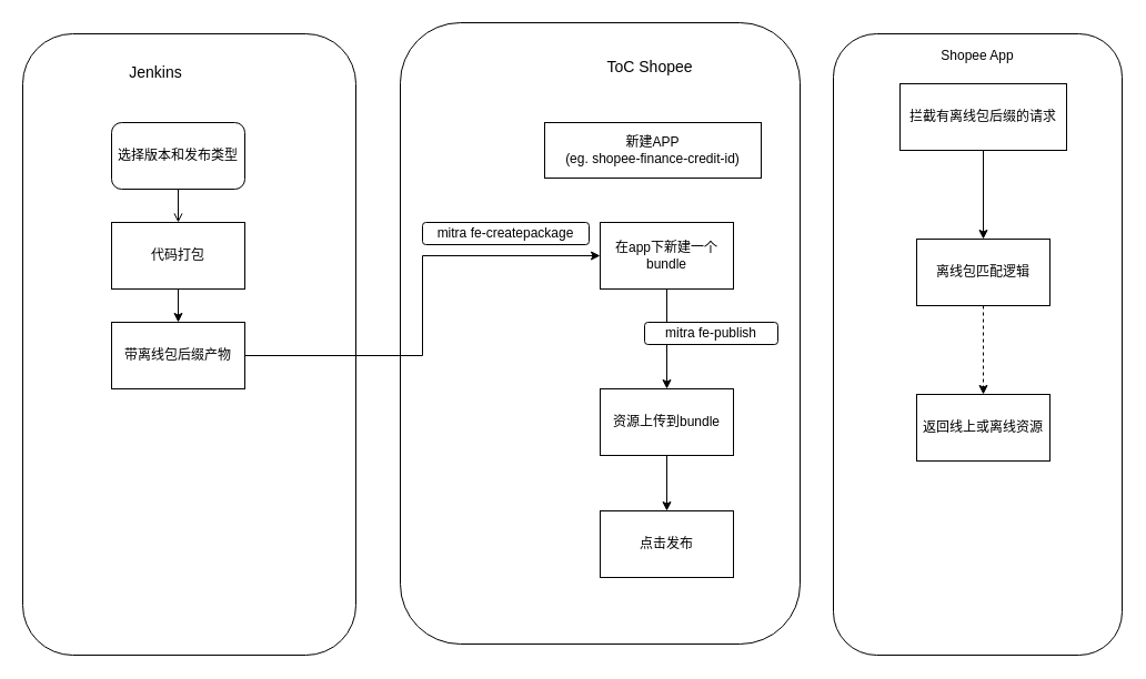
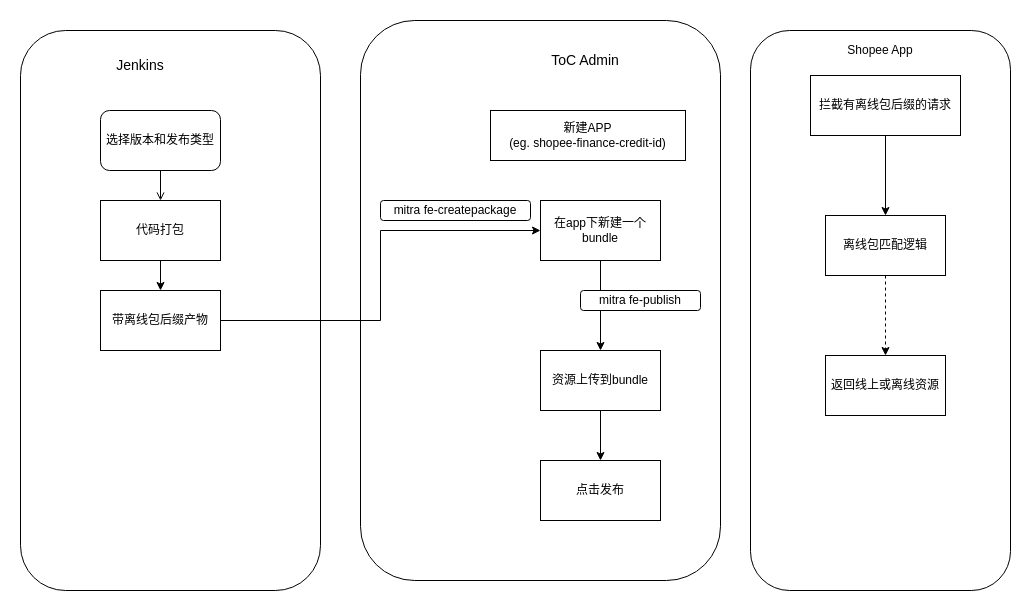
  <mxCell id="0" />
  <mxCell id="1" parent="0" />
  <mxCell id="2" value="" style="rounded=1;whiteSpace=wrap;html=1;" parent="1" vertex="1"><mxGeometry x="20" y="30" width="300" height="560" as="geometry" /></mxCell>
  <mxCell id="3" value="" style="rounded=1;whiteSpace=wrap;html=1;" parent="1" vertex="1"><mxGeometry x="360" y="20" width="360" height="560" as="geometry" /></mxCell>
  <mxCell id="4" value="新建APP&lt;br&gt;(eg. shopee-finance-credit-id)" style="rounded=0;whiteSpace=wrap;html=1;" parent="1" vertex="1"><mxGeometry x="490" y="110" width="195" height="50" as="geometry" /></mxCell>
- <mxCell id="5" value="&lt;font style=&quot;font-size: 14px&quot;&gt;ToC Shopee&lt;/font&gt;" style="text;html=1;strokeColor=none;fillColor=none;align=center;verticalAlign=middle;whiteSpace=wrap;rounded=0;" parent="1" vertex="1"><mxGeometry x="510" y="50" width="150" height="20" as="geometry" /></mxCell>
+ <mxCell id="5" value="&lt;font style=&quot;font-size: 14px&quot;&gt;ToC Admin&lt;/font&gt;" style="text;html=1;strokeColor=none;fillColor=none;align=center;verticalAlign=middle;whiteSpace=wrap;rounded=0;" parent="1" vertex="1"><mxGeometry x="510" y="50" width="150" height="20" as="geometry" /></mxCell>
  <mxCell id="6" value="" style="edgeStyle=orthogonalEdgeStyle;rounded=0;orthogonalLoop=1;jettySize=auto;html=1;exitX=1;exitY=0.5;exitDx=0;exitDy=0;entryX=0;entryY=0.5;entryDx=0;entryDy=0;" parent="1" source="26" target="10" edge="1"><mxGeometry relative="1" as="geometry" /></mxCell>
  <mxCell id="7" value="" style="edgeStyle=orthogonalEdgeStyle;rounded=0;orthogonalLoop=1;jettySize=auto;html=1;" parent="1" source="8" target="26" edge="1"><mxGeometry relative="1" as="geometry" /></mxCell>
  <mxCell id="8" value="代码打包" style="rounded=0;whiteSpace=wrap;html=1;" parent="1" vertex="1"><mxGeometry x="100" y="200" width="120" height="60" as="geometry" /></mxCell>
  <mxCell id="9" value="" style="edgeStyle=orthogonalEdgeStyle;rounded=0;orthogonalLoop=1;jettySize=auto;html=1;" parent="1" source="10" target="12" edge="1"><mxGeometry relative="1" as="geometry" /></mxCell>
  <mxCell id="10" value="在app下新建一个bundle" style="whiteSpace=wrap;html=1;rounded=0;" parent="1" vertex="1"><mxGeometry x="540" y="200" width="120" height="60" as="geometry" /></mxCell>
  <mxCell id="11" value="" style="edgeStyle=orthogonalEdgeStyle;rounded=0;orthogonalLoop=1;jettySize=auto;html=1;" parent="1" source="12" target="13" edge="1"><mxGeometry relative="1" as="geometry" /></mxCell>
  <mxCell id="12" value="资源上传到bundle" style="whiteSpace=wrap;html=1;rounded=0;" parent="1" vertex="1"><mxGeometry x="540" y="350" width="120" height="60" as="geometry" /></mxCell>
  <mxCell id="13" value="点击发布" style="whiteSpace=wrap;html=1;rounded=0;" parent="1" vertex="1"><mxGeometry x="540" y="460" width="120" height="60" as="geometry" /></mxCell>
  <mxCell id="14" value="" style="rounded=1;whiteSpace=wrap;html=1;" parent="1" vertex="1"><mxGeometry x="750" y="30" width="260" height="560" as="geometry" /></mxCell>
  <mxCell id="15" value="Shopee App" style="text;html=1;strokeColor=none;fillColor=none;align=center;verticalAlign=middle;whiteSpace=wrap;rounded=0;" parent="1" vertex="1"><mxGeometry x="820" y="40" width="120" height="20" as="geometry" /></mxCell>
  <mxCell id="16" value="" style="edgeStyle=orthogonalEdgeStyle;rounded=0;orthogonalLoop=1;jettySize=auto;html=1;" parent="1" source="17" target="19" edge="1"><mxGeometry relative="1" as="geometry" /></mxCell>
  <mxCell id="17" value="拦截有离线包后缀的请求" style="rounded=0;whiteSpace=wrap;html=1;" parent="1" vertex="1"><mxGeometry x="810" y="75" width="150" height="60" as="geometry" /></mxCell>
  <mxCell id="18" value="" style="edgeStyle=orthogonalEdgeStyle;rounded=0;orthogonalLoop=1;jettySize=auto;html=1;dashed=1;" parent="1" source="19" target="20" edge="1"><mxGeometry relative="1" as="geometry" /></mxCell>
  <mxCell id="19" value="离线包匹配逻辑" style="whiteSpace=wrap;html=1;rounded=0;" parent="1" vertex="1"><mxGeometry x="825" y="215" width="120" height="60" as="geometry" /></mxCell>
  <mxCell id="20" value="返回线上或离线资源" style="whiteSpace=wrap;html=1;rounded=0;" parent="1" vertex="1"><mxGeometry x="825" y="355" width="120" height="60" as="geometry" /></mxCell>
  <mxCell id="21" value="&lt;font style=&quot;font-size: 14px&quot;&gt;Jenkins&lt;/font&gt;" style="text;html=1;strokeColor=none;fillColor=none;align=center;verticalAlign=middle;whiteSpace=wrap;rounded=0;" parent="1" vertex="1"><mxGeometry x="100" y="50" width="80" height="30" as="geometry" /></mxCell>
  <mxCell id="22" value="mitra fe-publish" style="rounded=1;whiteSpace=wrap;html=1;" parent="1" vertex="1"><mxGeometry x="580" y="290" width="120" height="20" as="geometry" /></mxCell>
  <mxCell id="23" value="mitra fe-createpackage" style="rounded=1;whiteSpace=wrap;html=1;" parent="1" vertex="1"><mxGeometry x="380" y="200" width="150" height="20" as="geometry" /></mxCell>
  <mxCell id="24" value="" style="edgeStyle=orthogonalEdgeStyle;rounded=0;orthogonalLoop=1;jettySize=auto;html=1;endArrow=open;" parent="1" source="25" target="8" edge="1"><mxGeometry relative="1" as="geometry" /></mxCell>
  <mxCell id="25" value="选择版本和发布类型" style="rounded=1;whiteSpace=wrap;html=1;" parent="1" vertex="1"><mxGeometry x="100" y="110" width="120" height="60" as="geometry" /></mxCell>
  <mxCell id="26" value="带离线包后缀产物" style="whiteSpace=wrap;html=1;rounded=0;" parent="1" vertex="1"><mxGeometry x="100" y="290" width="120" height="60" as="geometry" /></mxCell>
